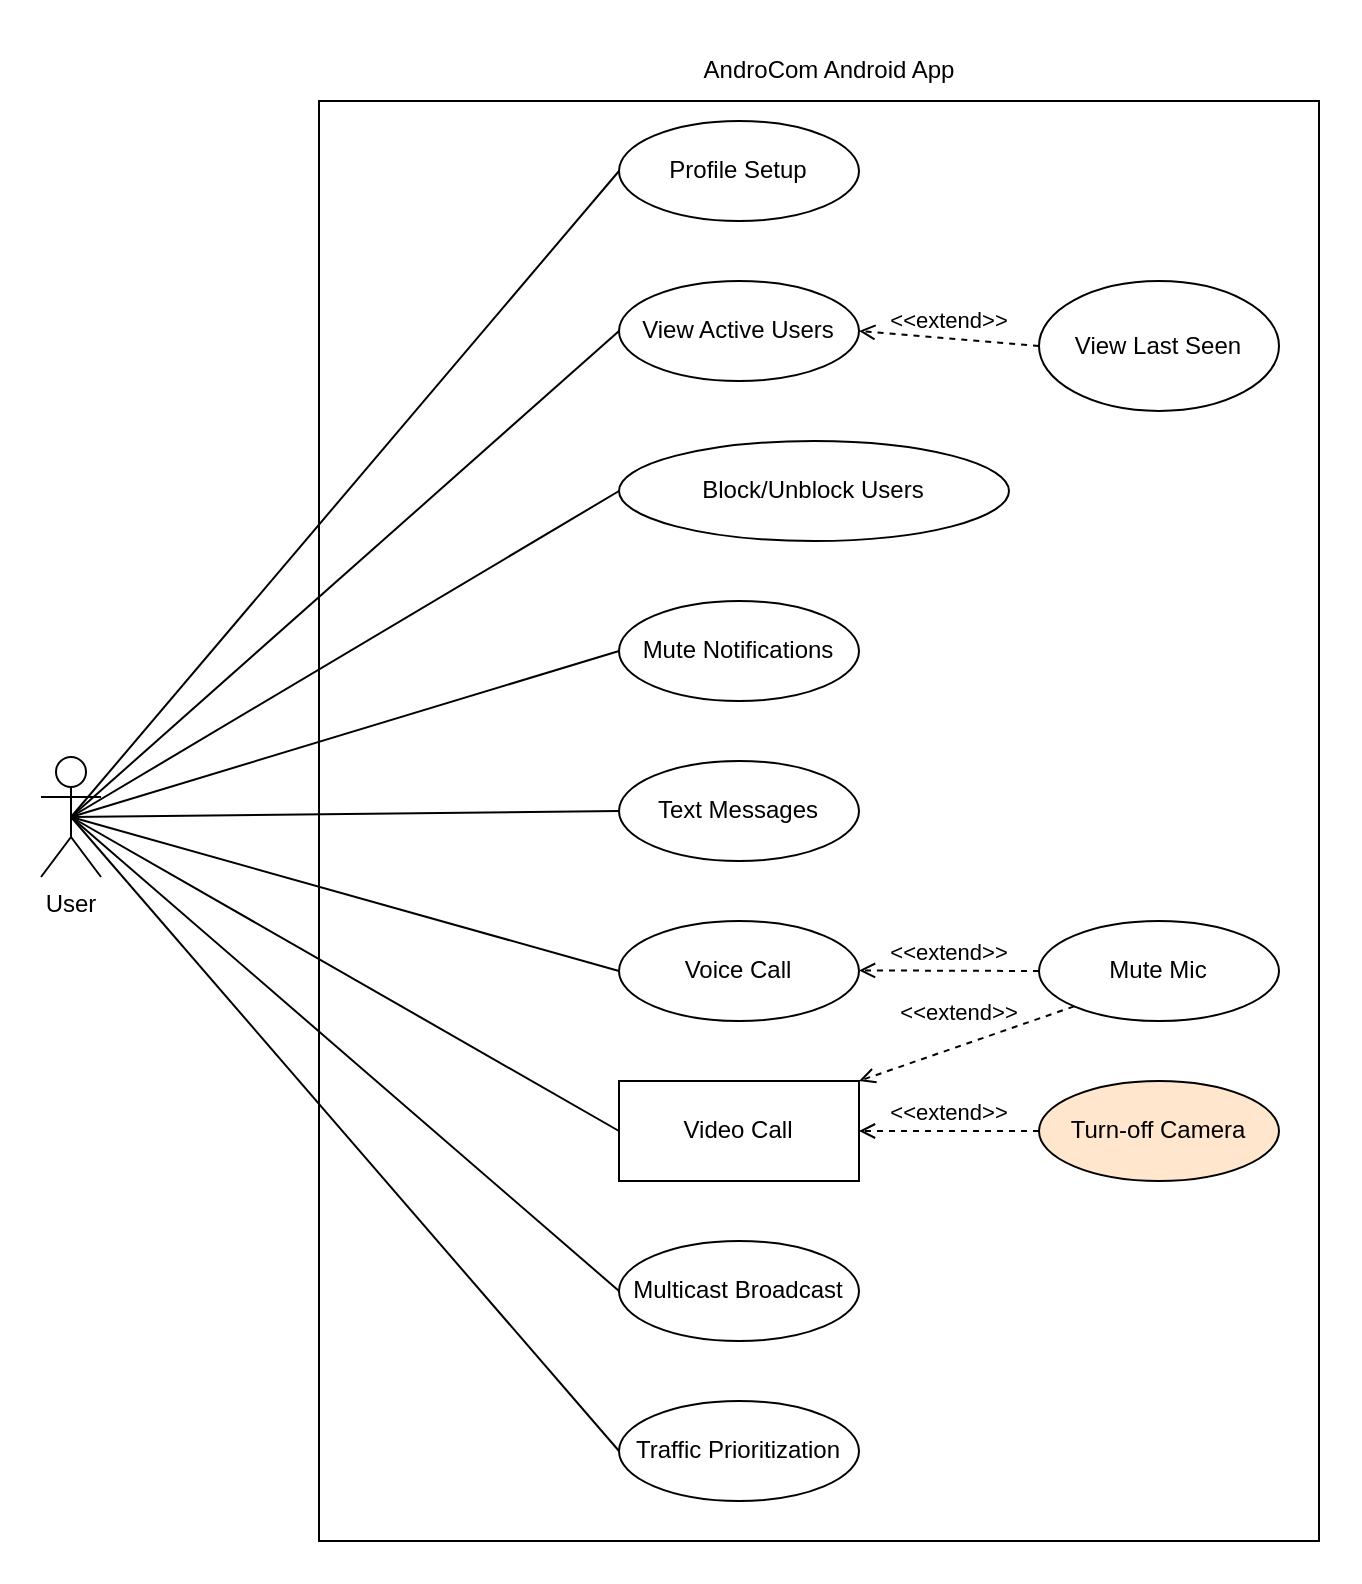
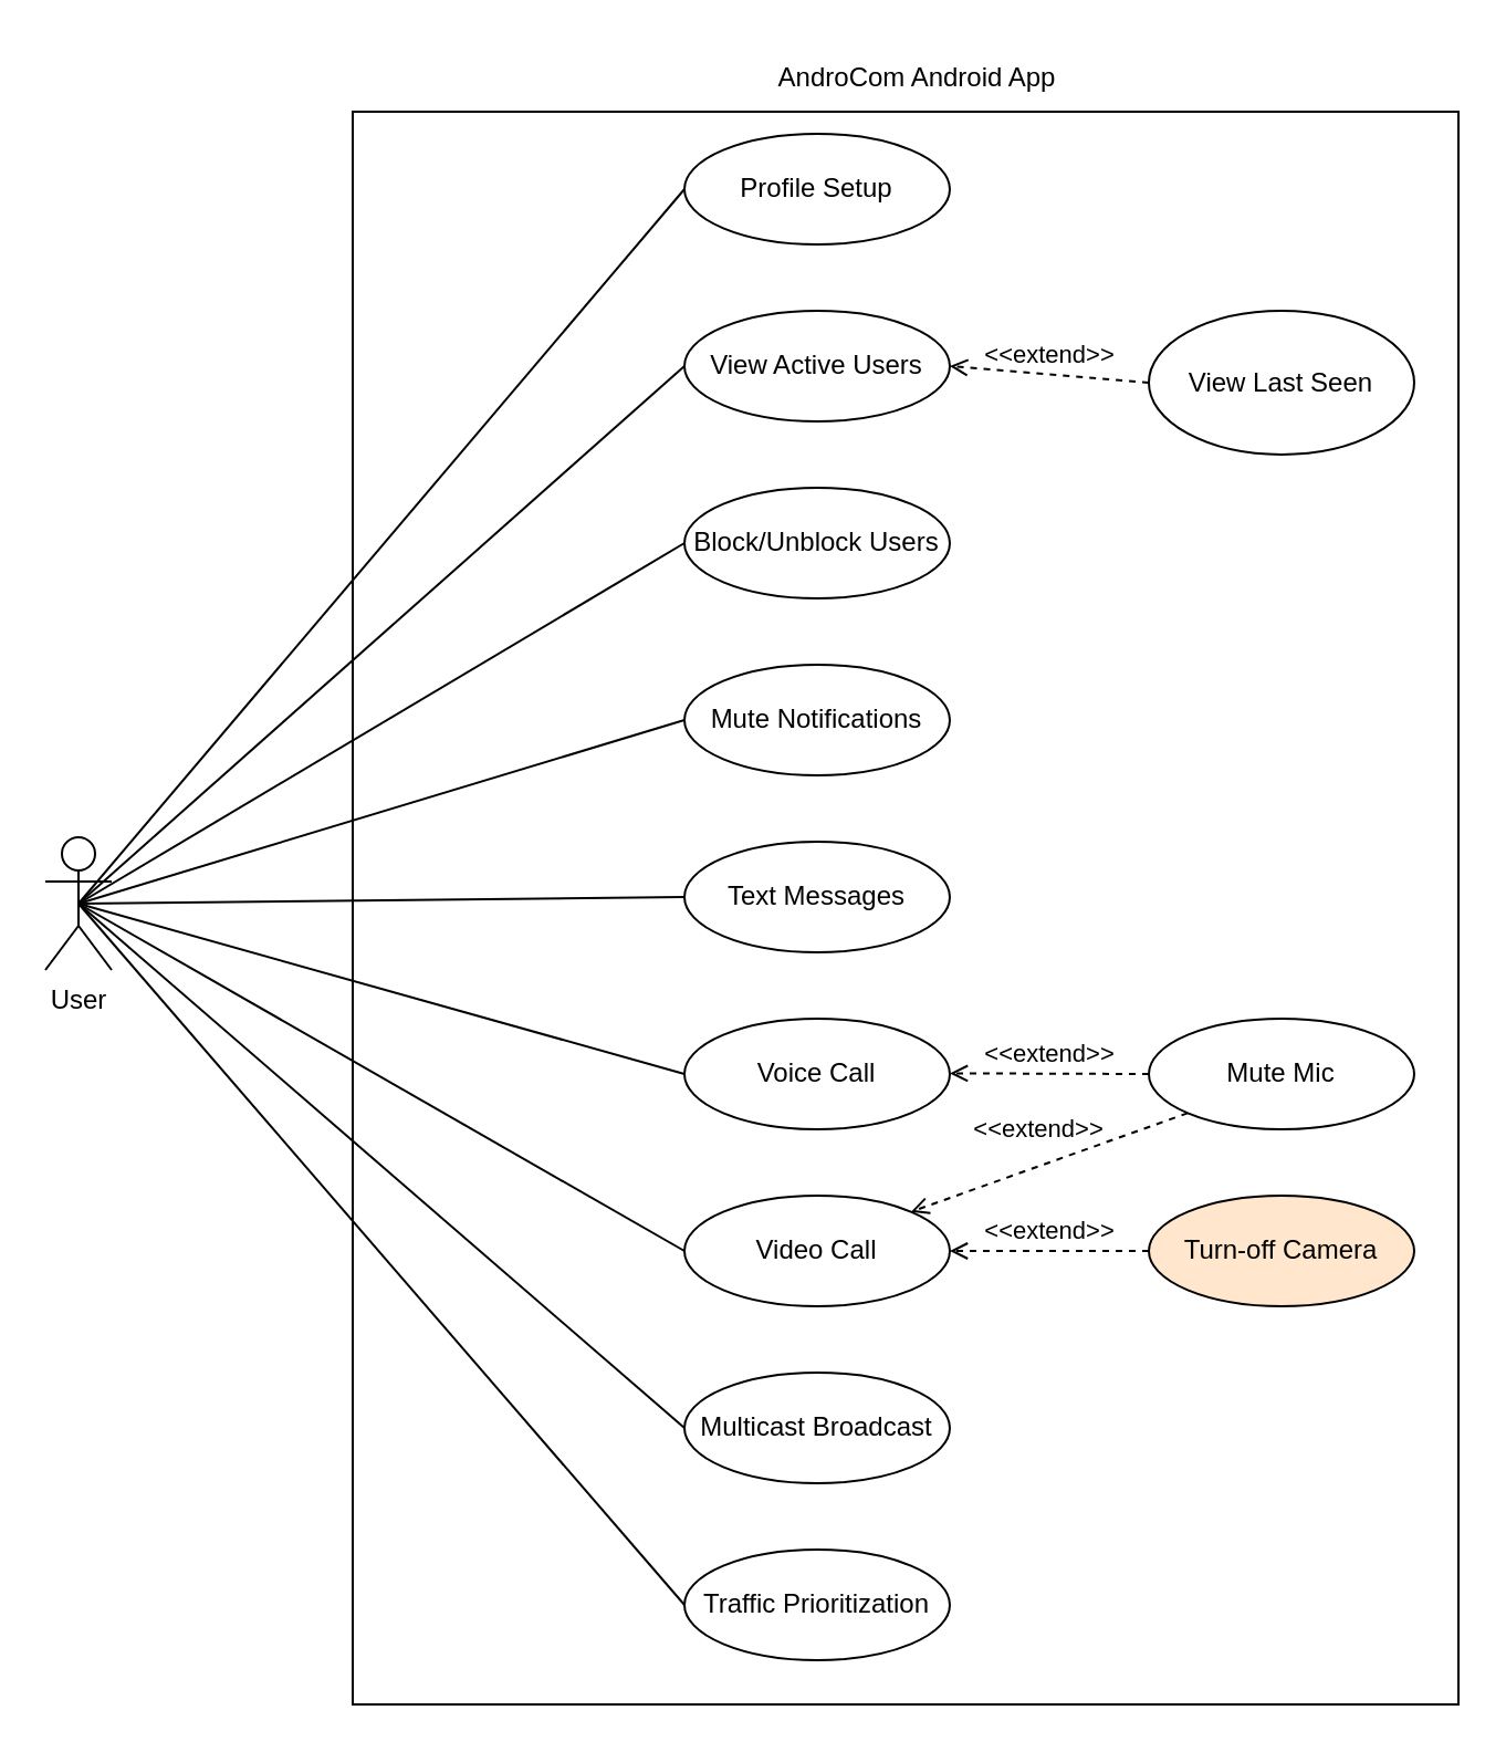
  <mxCell id="0" />
  <mxCell id="1" parent="0" />
  <mxCell id="2" value="" style="rounded=0;whiteSpace=wrap;html=1;fillColor=none;" parent="1" vertex="1"><mxGeometry x="159" y="50" width="500" height="720" as="geometry" /></mxCell>
  <mxCell id="3" value="User" style="shape=umlActor;verticalLabelPosition=bottom;verticalAlign=top;html=1;outlineConnect=0;" parent="1" vertex="1"><mxGeometry x="20" y="378" width="30" height="60" as="geometry" /></mxCell>
  <mxCell id="4" style="rounded=0;orthogonalLoop=1;jettySize=auto;html=1;exitX=0;exitY=0.5;exitDx=0;exitDy=0;endArrow=none;endFill=0;entryX=0.5;entryY=0.5;entryDx=0;entryDy=0;entryPerimeter=0;" parent="1" source="5" target="3" edge="1"><mxGeometry relative="1" as="geometry"><mxPoint x="69" y="440" as="targetPoint" /></mxGeometry></mxCell>
  <mxCell id="5" value="Profile Setup" style="ellipse;whiteSpace=wrap;html=1;" parent="1" vertex="1"><mxGeometry x="309" y="60" width="120" height="50" as="geometry" /></mxCell>
  <mxCell id="6" value="View Active Users" style="ellipse;whiteSpace=wrap;html=1;" parent="1" vertex="1"><mxGeometry x="309" y="140" width="120" height="50" as="geometry" /></mxCell>
- <mxCell id="7" value="Block/Unblock Users" style="ellipse;whiteSpace=wrap;html=1;" parent="1" vertex="1"><mxGeometry x="309" y="220" width="195" height="50" as="geometry" /></mxCell>
+ <mxCell id="7" value="Block/Unblock Users" style="ellipse;whiteSpace=wrap;html=1;" parent="1" vertex="1"><mxGeometry x="309" y="220" width="120" height="50" as="geometry" /></mxCell>
  <mxCell id="8" value="Mute Notifications" style="ellipse;whiteSpace=wrap;html=1;" parent="1" vertex="1"><mxGeometry x="309" y="300" width="120" height="50" as="geometry" /></mxCell>
  <mxCell id="9" value="Text Messages" style="ellipse;whiteSpace=wrap;html=1;" parent="1" vertex="1"><mxGeometry x="309" y="380" width="120" height="50" as="geometry" /></mxCell>
  <mxCell id="10" value="Voice Call" style="ellipse;whiteSpace=wrap;html=1;" parent="1" vertex="1"><mxGeometry x="309" y="460" width="120" height="50" as="geometry" /></mxCell>
- <mxCell id="11" value="Video Call" style="whiteSpace=wrap;html=1;rounded=0;" parent="1" vertex="1"><mxGeometry x="309" y="540" width="120" height="50" as="geometry" /></mxCell>
+ <mxCell id="11" value="Video Call" style="ellipse;whiteSpace=wrap;html=1;" parent="1" vertex="1"><mxGeometry x="309" y="540" width="120" height="50" as="geometry" /></mxCell>
  <mxCell id="12" value="View Last Seen" style="ellipse;whiteSpace=wrap;html=1;" parent="1" vertex="1"><mxGeometry x="519" y="140" width="120" height="65" as="geometry" /></mxCell>
  <mxCell id="13" value="Mute Mic" style="ellipse;whiteSpace=wrap;html=1;" parent="1" vertex="1"><mxGeometry x="519" y="460" width="120" height="50" as="geometry" /></mxCell>
  <mxCell id="14" value="Turn-off Camera" style="ellipse;whiteSpace=wrap;html=1;fillColor=#ffe6cc;" parent="1" vertex="1"><mxGeometry x="519" y="540" width="120" height="50" as="geometry" /></mxCell>
  <mxCell id="15" value="Multicast Broadcast" style="ellipse;whiteSpace=wrap;html=1;" parent="1" vertex="1"><mxGeometry x="309" y="620" width="120" height="50" as="geometry" /></mxCell>
  <mxCell id="16" value="Traffic Prioritization" style="ellipse;whiteSpace=wrap;html=1;" parent="1" vertex="1"><mxGeometry x="309" y="700" width="120" height="50" as="geometry" /></mxCell>
  <mxCell id="17" value="AndroCom Android App" style="text;html=1;align=center;verticalAlign=middle;resizable=0;points=[];autosize=1;strokeColor=none;fillColor=none;" parent="1" vertex="1"><mxGeometry x="339" y="20" width="150" height="30" as="geometry" /></mxCell>
  <mxCell id="18" value="&amp;lt;&amp;lt;extend&amp;gt;&amp;gt;" style="html=1;verticalAlign=bottom;labelBackgroundColor=none;endArrow=open;endFill=0;dashed=1;rounded=0;entryX=1;entryY=0.5;entryDx=0;entryDy=0;exitX=0;exitY=0.5;exitDx=0;exitDy=0;" parent="1" source="14" target="11" edge="1"><mxGeometry width="160" relative="1" as="geometry"><mxPoint x="519" y="620" as="sourcePoint" /><mxPoint x="359" y="620" as="targetPoint" /></mxGeometry></mxCell>
  <mxCell id="19" value="&amp;lt;&amp;lt;extend&amp;gt;&amp;gt;" style="html=1;verticalAlign=bottom;labelBackgroundColor=none;endArrow=open;endFill=0;dashed=1;rounded=0;entryX=0;entryY=0.5;entryDx=0;entryDy=0;exitX=0;exitY=0.5;exitDx=0;exitDy=0;" parent="1" source="13" edge="1"><mxGeometry width="160" relative="1" as="geometry"><mxPoint x="589" y="484.71" as="sourcePoint" /><mxPoint x="429" y="484.71" as="targetPoint" /></mxGeometry></mxCell>
  <mxCell id="20" value="&lt;p style=&quot;line-height: 130%;&quot;&gt;&amp;lt;&amp;lt;extend&amp;gt;&amp;gt;&lt;/p&gt;" style="html=1;verticalAlign=bottom;labelBackgroundColor=none;endArrow=open;endFill=0;dashed=1;rounded=0;exitX=0;exitY=1;exitDx=0;exitDy=0;entryX=1;entryY=0;entryDx=0;entryDy=0;" parent="1" source="13" target="11" edge="1"><mxGeometry x="0.097" y="3" width="160" relative="1" as="geometry"><mxPoint x="519" y="530" as="sourcePoint" /><mxPoint x="359" y="530" as="targetPoint" /><mxPoint as="offset" /></mxGeometry></mxCell>
  <mxCell id="21" value="&amp;lt;&amp;lt;extend&amp;gt;&amp;gt;" style="html=1;verticalAlign=bottom;labelBackgroundColor=none;endArrow=open;endFill=0;dashed=1;rounded=0;entryX=1;entryY=0.5;entryDx=0;entryDy=0;exitX=0;exitY=0.5;exitDx=0;exitDy=0;" parent="1" source="12" target="6" edge="1"><mxGeometry width="160" relative="1" as="geometry"><mxPoint x="549" y="230" as="sourcePoint" /><mxPoint x="389" y="230" as="targetPoint" /></mxGeometry></mxCell>
  <mxCell id="22" style="rounded=0;orthogonalLoop=1;jettySize=auto;html=1;exitX=0;exitY=0.5;exitDx=0;exitDy=0;endArrow=none;endFill=0;entryX=0.5;entryY=0.5;entryDx=0;entryDy=0;entryPerimeter=0;" parent="1" source="6" target="3" edge="1"><mxGeometry relative="1" as="geometry"><mxPoint x="69" y="440" as="targetPoint" /><mxPoint x="319" y="105" as="sourcePoint" /></mxGeometry></mxCell>
  <mxCell id="23" style="rounded=0;orthogonalLoop=1;jettySize=auto;html=1;exitX=0;exitY=0.5;exitDx=0;exitDy=0;endArrow=none;endFill=0;entryX=0.5;entryY=0.5;entryDx=0;entryDy=0;entryPerimeter=0;" parent="1" source="7" target="3" edge="1"><mxGeometry relative="1" as="geometry"><mxPoint x="69" y="440" as="targetPoint" /><mxPoint x="319" y="175" as="sourcePoint" /></mxGeometry></mxCell>
  <mxCell id="24" style="rounded=0;orthogonalLoop=1;jettySize=auto;html=1;endArrow=none;endFill=0;exitX=0;exitY=0.5;exitDx=0;exitDy=0;entryX=0.5;entryY=0.5;entryDx=0;entryDy=0;entryPerimeter=0;" parent="1" source="8" target="3" edge="1"><mxGeometry relative="1" as="geometry"><mxPoint x="69" y="440" as="targetPoint" /><mxPoint x="319" y="255" as="sourcePoint" /></mxGeometry></mxCell>
  <mxCell id="25" style="rounded=0;orthogonalLoop=1;jettySize=auto;html=1;endArrow=none;endFill=0;exitX=0;exitY=0.5;exitDx=0;exitDy=0;entryX=0.5;entryY=0.5;entryDx=0;entryDy=0;entryPerimeter=0;" parent="1" source="9" target="3" edge="1"><mxGeometry relative="1" as="geometry"><mxPoint x="69" y="440" as="targetPoint" /><mxPoint x="319" y="335" as="sourcePoint" /></mxGeometry></mxCell>
  <mxCell id="26" style="rounded=0;orthogonalLoop=1;jettySize=auto;html=1;endArrow=none;endFill=0;exitX=0;exitY=0.5;exitDx=0;exitDy=0;entryX=0.5;entryY=0.5;entryDx=0;entryDy=0;entryPerimeter=0;" parent="1" source="10" target="3" edge="1"><mxGeometry relative="1" as="geometry"><mxPoint x="69" y="440" as="targetPoint" /><mxPoint x="319" y="415" as="sourcePoint" /></mxGeometry></mxCell>
  <mxCell id="27" style="rounded=0;orthogonalLoop=1;jettySize=auto;html=1;endArrow=none;endFill=0;exitX=0;exitY=0.5;exitDx=0;exitDy=0;entryX=0.5;entryY=0.5;entryDx=0;entryDy=0;entryPerimeter=0;" parent="1" source="11" target="3" edge="1"><mxGeometry relative="1" as="geometry"><mxPoint x="54" y="450" as="targetPoint" /><mxPoint x="319" y="495" as="sourcePoint" /></mxGeometry></mxCell>
  <mxCell id="28" style="rounded=0;orthogonalLoop=1;jettySize=auto;html=1;endArrow=none;endFill=0;exitX=0;exitY=0.5;exitDx=0;exitDy=0;entryX=0.5;entryY=0.5;entryDx=0;entryDy=0;entryPerimeter=0;" parent="1" source="16" target="3" edge="1"><mxGeometry relative="1" as="geometry"><mxPoint x="54" y="450" as="targetPoint" /><mxPoint x="319" y="575" as="sourcePoint" /></mxGeometry></mxCell>
  <mxCell id="29" style="rounded=0;orthogonalLoop=1;jettySize=auto;html=1;endArrow=none;endFill=0;exitX=0;exitY=0.5;exitDx=0;exitDy=0;entryX=0.5;entryY=0.5;entryDx=0;entryDy=0;entryPerimeter=0;" parent="1" source="15" target="3" edge="1"><mxGeometry relative="1" as="geometry"><mxPoint x="54" y="450" as="targetPoint" /><mxPoint x="319" y="735" as="sourcePoint" /></mxGeometry></mxCell>
